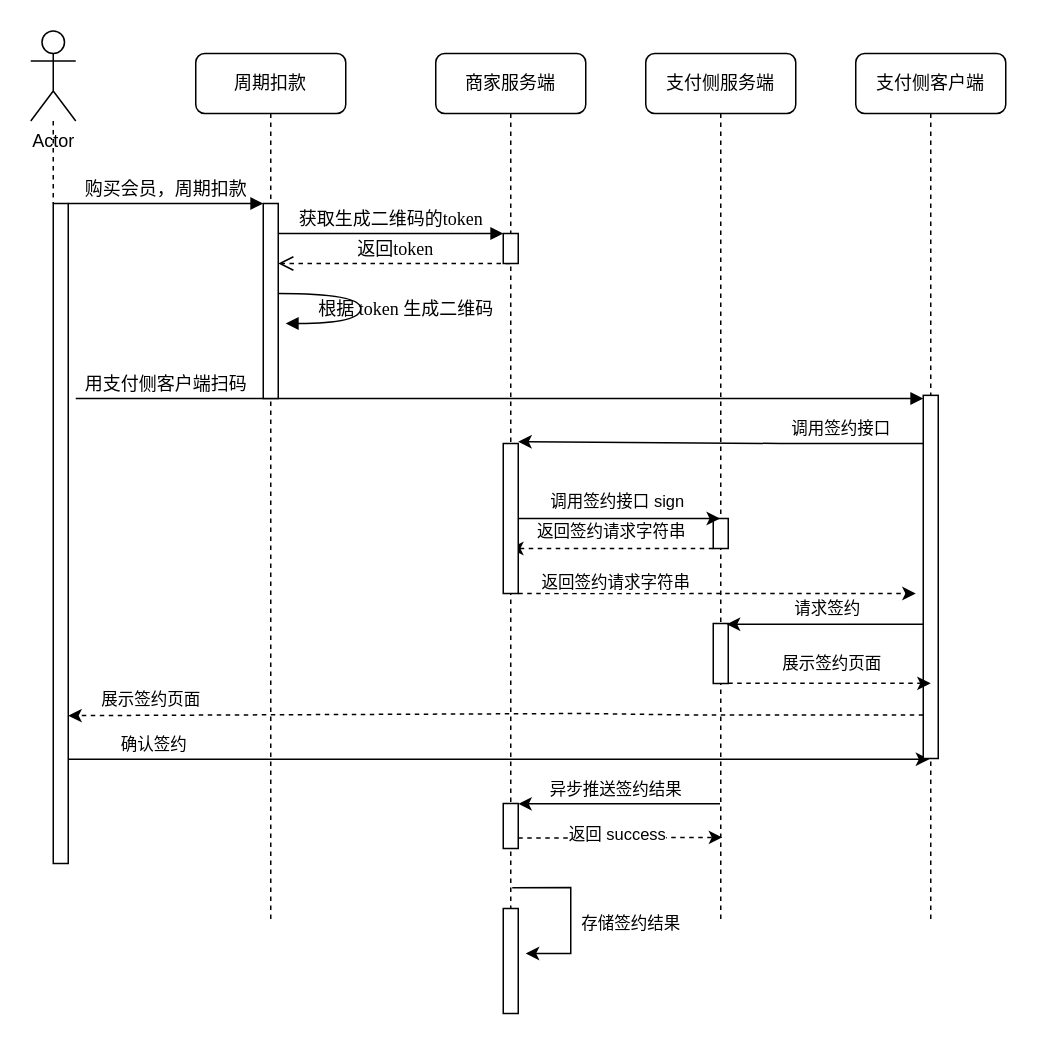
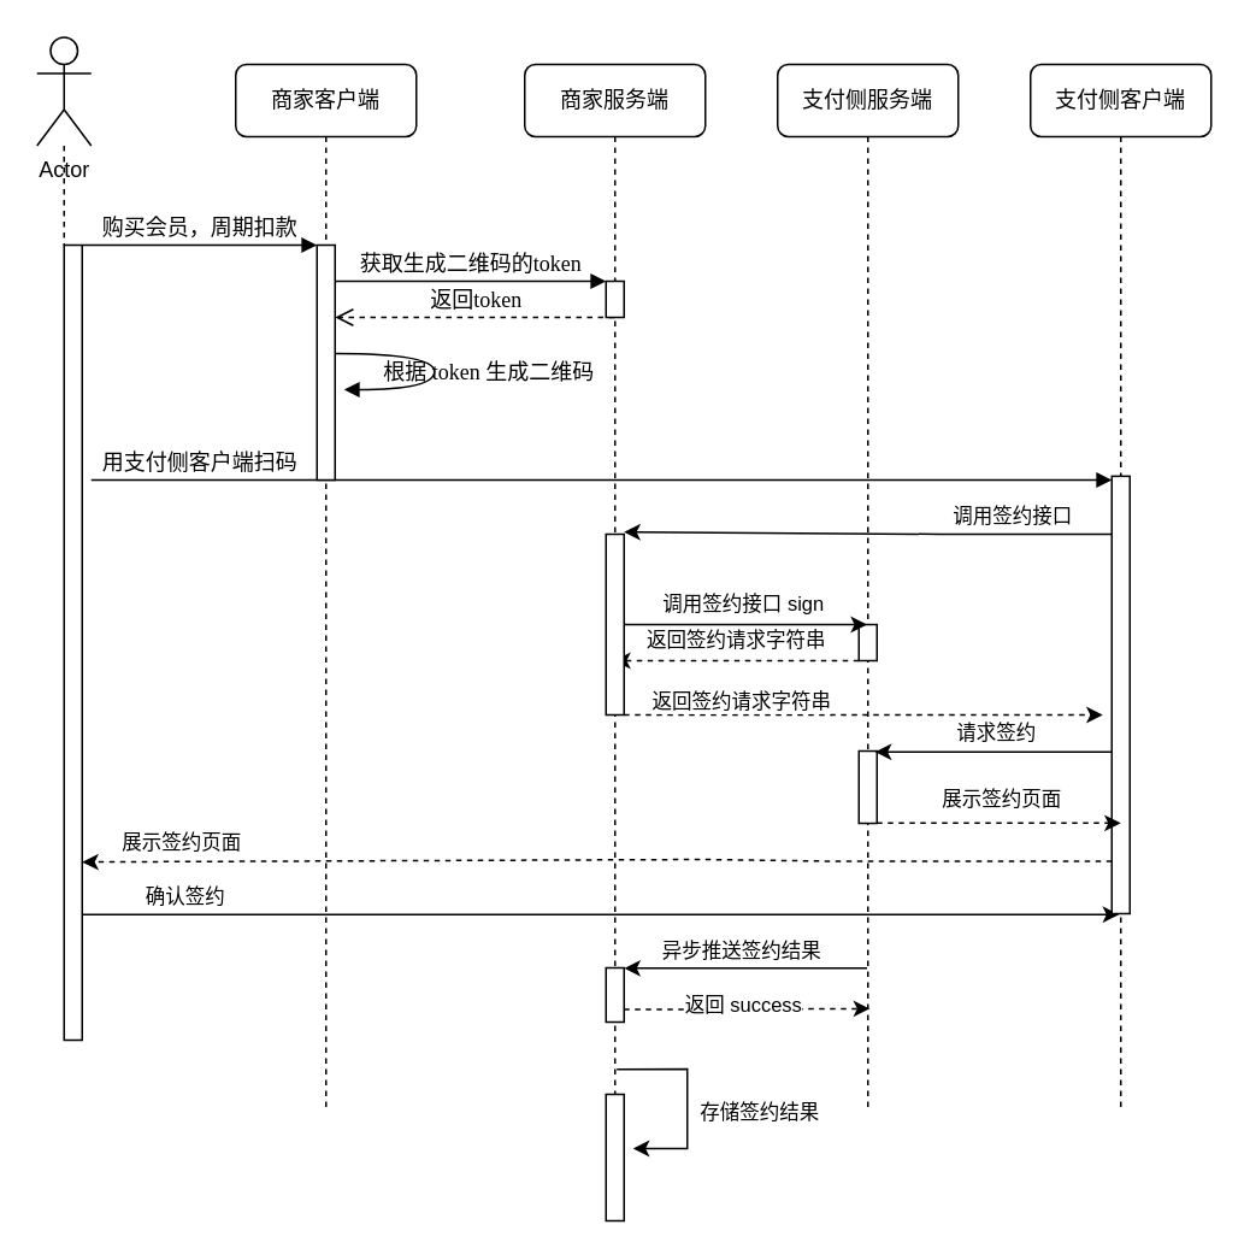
  <mxCell id="0" />
  <mxCell id="1" parent="0" />
- <mxCell id="2" value="周期扣款" style="shape=umlLifeline;perimeter=lifelinePerimeter;whiteSpace=wrap;html=1;container=0;collapsible=0;recursiveResize=0;outlineConnect=0;rounded=1;shadow=0;comic=0;labelBackgroundColor=none;strokeWidth=1;fontFamily=Verdana;fontSize=12;align=center;movable=1;resizable=1;rotatable=1;deletable=1;editable=1;connectable=1;" parent="1" vertex="1"><mxGeometry x="130" y="35" width="100" height="580" as="geometry" /></mxCell>
+ <mxCell id="2" value="商家客户端" style="shape=umlLifeline;perimeter=lifelinePerimeter;whiteSpace=wrap;html=1;container=0;collapsible=0;recursiveResize=0;outlineConnect=0;rounded=1;shadow=0;comic=0;labelBackgroundColor=none;strokeWidth=1;fontFamily=Verdana;fontSize=12;align=center;movable=1;resizable=1;rotatable=1;deletable=1;editable=1;connectable=1;" parent="1" vertex="1"><mxGeometry x="130" y="35" width="100" height="580" as="geometry" /></mxCell>
  <mxCell id="3" value="商家服务端" style="shape=umlLifeline;perimeter=lifelinePerimeter;whiteSpace=wrap;html=1;container=0;collapsible=0;recursiveResize=0;outlineConnect=0;rounded=1;shadow=0;comic=0;labelBackgroundColor=none;strokeWidth=1;fontFamily=Verdana;fontSize=12;align=center;movable=1;resizable=1;rotatable=1;deletable=1;editable=1;connectable=1;" parent="1" vertex="1"><mxGeometry x="290" y="35" width="100" height="580" as="geometry" /></mxCell>
  <mxCell id="4" style="edgeStyle=none;rounded=0;orthogonalLoop=1;jettySize=auto;html=1;entryX=1;entryY=0.007;entryDx=0;entryDy=0;entryPerimeter=0;endArrow=classic;endFill=1;" edge="1" parent="1" source="6" target="41"><mxGeometry relative="1" as="geometry" /></mxCell>
  <mxCell id="5" value="异步推送签约结果" style="edgeLabel;html=1;align=center;verticalAlign=middle;resizable=0;points=[];" vertex="1" connectable="0" parent="4"><mxGeometry x="0.346" y="1" relative="1" as="geometry"><mxPoint x="21" y="-11" as="offset" /></mxGeometry></mxCell>
  <mxCell id="6" value="支付侧服务端" style="shape=umlLifeline;perimeter=lifelinePerimeter;whiteSpace=wrap;html=1;container=0;collapsible=0;recursiveResize=0;outlineConnect=0;rounded=1;shadow=0;comic=0;labelBackgroundColor=none;strokeWidth=1;fontFamily=Verdana;fontSize=12;align=center;movable=1;resizable=1;rotatable=1;deletable=1;editable=1;connectable=1;" parent="1" vertex="1"><mxGeometry x="430" y="35" width="100" height="580" as="geometry" /></mxCell>
  <mxCell id="7" value="支付侧客户端" style="shape=umlLifeline;perimeter=lifelinePerimeter;whiteSpace=wrap;html=1;container=0;collapsible=0;recursiveResize=0;outlineConnect=0;rounded=1;shadow=0;comic=0;labelBackgroundColor=none;strokeWidth=1;fontFamily=Verdana;fontSize=12;align=center;movable=1;resizable=1;rotatable=1;deletable=1;editable=1;connectable=1;" parent="1" vertex="1"><mxGeometry x="570" y="35" width="100" height="580" as="geometry" /></mxCell>
  <mxCell id="8" value="" style="html=1;points=[];perimeter=orthogonalPerimeter;rounded=0;shadow=0;comic=0;labelBackgroundColor=none;strokeWidth=1;fontFamily=Verdana;fontSize=12;align=center;container=0;movable=1;resizable=1;rotatable=1;deletable=1;editable=1;connectable=1;" parent="1" vertex="1"><mxGeometry x="475" y="415" width="10" height="40" as="geometry" /></mxCell>
  <mxCell id="9" value="" style="html=1;points=[];perimeter=orthogonalPerimeter;rounded=0;shadow=0;comic=0;labelBackgroundColor=none;strokeWidth=1;fontFamily=Verdana;fontSize=12;align=center;container=0;movable=1;resizable=1;rotatable=1;deletable=1;editable=1;connectable=1;" parent="1" vertex="1"><mxGeometry x="335" y="605" width="10" height="70" as="geometry" /></mxCell>
  <mxCell id="10" value="" style="html=1;points=[];perimeter=orthogonalPerimeter;rounded=0;shadow=0;comic=0;labelBackgroundColor=none;strokeWidth=1;fontFamily=Verdana;fontSize=12;align=center;container=0;movable=1;resizable=1;rotatable=1;deletable=1;editable=1;connectable=1;" parent="1" vertex="1"><mxGeometry x="475" y="345" width="10" height="20" as="geometry" /></mxCell>
  <mxCell id="11" style="edgeStyle=none;rounded=0;orthogonalLoop=1;jettySize=auto;html=1;entryX=0.4;entryY=1.002;entryDx=0;entryDy=0;entryPerimeter=0;endArrow=classic;endFill=1;" edge="1" parent="1" source="13" target="23"><mxGeometry relative="1" as="geometry" /></mxCell>
  <mxCell id="12" value="确认签约" style="edgeLabel;html=1;align=center;verticalAlign=middle;resizable=0;points=[];" vertex="1" connectable="0" parent="11"><mxGeometry x="-0.805" y="-1" relative="1" as="geometry"><mxPoint y="-11" as="offset" /></mxGeometry></mxCell>
  <mxCell id="13" value="" style="html=1;points=[];perimeter=orthogonalPerimeter;rounded=0;shadow=0;comic=0;labelBackgroundColor=none;strokeWidth=1;fontFamily=Verdana;fontSize=12;align=center;container=0;movable=1;resizable=1;rotatable=1;deletable=1;editable=1;connectable=1;" parent="1" vertex="1"><mxGeometry x="35" y="135" width="10" height="440" as="geometry" /></mxCell>
  <mxCell id="14" style="edgeStyle=none;rounded=0;orthogonalLoop=1;jettySize=auto;html=1;dashed=1;endArrow=classic;endFill=1;" edge="1" parent="1" source="10" target="3"><mxGeometry relative="1" as="geometry"><mxPoint x="350" y="375" as="targetPoint" /><Array as="points"><mxPoint x="360" y="365" /></Array></mxGeometry></mxCell>
  <mxCell id="15" value="返回签约请求字符串" style="edgeLabel;html=1;align=center;verticalAlign=middle;resizable=0;points=[];container=0;" vertex="1" connectable="0" parent="14"><mxGeometry x="0.039" y="2" relative="1" as="geometry"><mxPoint x="1" y="-14" as="offset" /></mxGeometry></mxCell>
  <mxCell id="16" style="rounded=0;orthogonalLoop=1;jettySize=auto;html=1;dashed=1;endArrow=none;endFill=0;movable=1;resizable=1;rotatable=1;deletable=1;editable=1;connectable=1;" edge="1" parent="1" source="17" target="13"><mxGeometry relative="1" as="geometry" /></mxCell>
  <mxCell id="17" value="Actor" style="shape=umlActor;verticalLabelPosition=bottom;verticalAlign=top;html=1;outlineConnect=0;container=0;movable=1;resizable=1;rotatable=1;deletable=1;editable=1;connectable=1;" vertex="1" parent="1"><mxGeometry x="20" y="20" width="30" height="60" as="geometry" /></mxCell>
  <mxCell id="18" value="用支付侧客户端扫码" style="html=1;verticalAlign=bottom;endArrow=block;labelBackgroundColor=none;fontFamily=Verdana;fontSize=12;movable=1;resizable=1;rotatable=1;deletable=1;editable=1;connectable=1;" edge="1" parent="1"><mxGeometry x="-0.788" relative="1" as="geometry"><mxPoint x="50" y="265" as="sourcePoint" /><mxPoint x="615" y="265" as="targetPoint" /><mxPoint as="offset" /></mxGeometry></mxCell>
  <mxCell id="19" style="edgeStyle=none;rounded=0;orthogonalLoop=1;jettySize=auto;html=1;endArrow=classic;endFill=1;entryX=0.9;entryY=0.013;entryDx=0;entryDy=0;entryPerimeter=0;" edge="1" parent="1" source="23" target="8"><mxGeometry relative="1" as="geometry"><mxPoint x="490" y="415" as="targetPoint" /></mxGeometry></mxCell>
  <mxCell id="20" value="请求签约" style="edgeLabel;html=1;align=center;verticalAlign=middle;resizable=0;points=[];container=0;" vertex="1" connectable="0" parent="19"><mxGeometry x="0.176" relative="1" as="geometry"><mxPoint x="12" y="-11" as="offset" /></mxGeometry></mxCell>
  <mxCell id="21" value="" style="edgeStyle=none;rounded=0;orthogonalLoop=1;jettySize=auto;html=1;entryX=1;entryY=0.776;entryDx=0;entryDy=0;entryPerimeter=0;dashed=1;endArrow=classic;endFill=1;" edge="1" parent="1" source="23" target="13"><mxGeometry relative="1" as="geometry"><Array as="points"><mxPoint x="460" y="476" /><mxPoint x="390" y="475" /></Array></mxGeometry></mxCell>
  <mxCell id="22" value="展示签约页面" style="edgeLabel;html=1;align=center;verticalAlign=middle;resizable=0;points=[];container=0;" vertex="1" connectable="0" parent="21"><mxGeometry x="0.716" y="-3" relative="1" as="geometry"><mxPoint x="-26" y="-8" as="offset" /></mxGeometry></mxCell>
  <mxCell id="23" value="" style="html=1;points=[];perimeter=orthogonalPerimeter;rounded=0;shadow=0;comic=0;labelBackgroundColor=none;strokeWidth=1;fontFamily=Verdana;fontSize=12;align=center;movable=1;resizable=1;rotatable=1;deletable=1;editable=1;connectable=1;container=0;" parent="1" vertex="1"><mxGeometry x="615" y="262.9" width="10" height="242.1" as="geometry" /></mxCell>
  <mxCell id="24" style="edgeStyle=none;rounded=0;orthogonalLoop=1;jettySize=auto;html=1;entryX=0.5;entryY=0.793;entryDx=0;entryDy=0;entryPerimeter=0;dashed=1;endArrow=classic;endFill=1;" edge="1" parent="1" source="8" target="23"><mxGeometry relative="1" as="geometry" /></mxCell>
  <mxCell id="25" value="展示签约页面" style="edgeLabel;html=1;align=center;verticalAlign=middle;resizable=0;points=[];container=0;" vertex="1" connectable="0" parent="24"><mxGeometry x="0.423" y="-2" relative="1" as="geometry"><mxPoint x="-28" y="-15" as="offset" /></mxGeometry></mxCell>
  <mxCell id="26" value="" style="html=1;points=[];perimeter=orthogonalPerimeter;rounded=0;shadow=0;comic=0;labelBackgroundColor=none;strokeWidth=1;fontFamily=Verdana;fontSize=12;align=center;container=0;movable=1;resizable=1;rotatable=1;deletable=1;editable=1;connectable=1;" parent="1" vertex="1"><mxGeometry x="175" y="135" width="10" height="130" as="geometry" /></mxCell>
  <mxCell id="27" value="购买会员，周期扣款" style="html=1;verticalAlign=bottom;endArrow=block;entryX=0;entryY=0;labelBackgroundColor=none;fontFamily=Verdana;fontSize=12;edgeStyle=elbowEdgeStyle;elbow=vertical;movable=1;resizable=1;rotatable=1;deletable=1;editable=1;connectable=1;" parent="1" source="13" target="26" edge="1"><mxGeometry relative="1" as="geometry"><mxPoint x="110" y="145" as="sourcePoint" /></mxGeometry></mxCell>
  <mxCell id="28" value="返回token" style="html=1;verticalAlign=bottom;endArrow=open;dashed=1;endSize=8;labelBackgroundColor=none;fontFamily=Verdana;fontSize=12;edgeStyle=elbowEdgeStyle;elbow=horizontal;movable=1;resizable=1;rotatable=1;deletable=1;editable=1;connectable=1;" edge="1" parent="1" source="3"><mxGeometry relative="1" as="geometry"><mxPoint x="185" y="175" as="targetPoint" /><Array as="points"><mxPoint x="260" y="175" /><mxPoint x="290" y="175" /></Array><mxPoint x="315" y="175" as="sourcePoint" /></mxGeometry></mxCell>
  <mxCell id="29" value="根据 token 生成二维码" style="html=1;verticalAlign=bottom;endArrow=block;labelBackgroundColor=none;fontFamily=Verdana;fontSize=12;elbow=vertical;edgeStyle=orthogonalEdgeStyle;curved=1;exitX=1.038;exitY=0.345;exitPerimeter=0;movable=1;resizable=1;rotatable=1;deletable=1;editable=1;connectable=1;" edge="1" parent="1"><mxGeometry x="0.2" y="-30" relative="1" as="geometry"><mxPoint x="185" y="195" as="sourcePoint" /><mxPoint x="190" y="215" as="targetPoint" /><Array as="points"><mxPoint x="240" y="195" /><mxPoint x="240" y="215" /><mxPoint x="190" y="215" /></Array><mxPoint x="30" y="30" as="offset" /></mxGeometry></mxCell>
  <mxCell id="30" value="" style="html=1;points=[];perimeter=orthogonalPerimeter;rounded=0;shadow=0;comic=0;labelBackgroundColor=none;strokeWidth=1;fontFamily=Verdana;fontSize=12;align=center;container=0;movable=1;resizable=1;rotatable=1;deletable=1;editable=1;connectable=1;" parent="1" vertex="1"><mxGeometry x="335" y="155" width="10" height="20" as="geometry" /></mxCell>
  <mxCell id="31" value="获取生成二维码的token" style="html=1;verticalAlign=bottom;endArrow=block;entryX=0;entryY=0;labelBackgroundColor=none;fontFamily=Verdana;fontSize=12;edgeStyle=elbowEdgeStyle;elbow=vertical;movable=1;resizable=1;rotatable=1;deletable=1;editable=1;connectable=1;" parent="1" source="26" target="30" edge="1"><mxGeometry relative="1" as="geometry"><mxPoint x="260" y="155" as="sourcePoint" /></mxGeometry></mxCell>
  <mxCell id="32" value="" style="edgeStyle=none;rounded=0;orthogonalLoop=1;jettySize=auto;html=1;endArrow=classic;endFill=1;" edge="1" parent="1" source="34" target="6"><mxGeometry relative="1" as="geometry"><Array as="points"><mxPoint x="380" y="345" /></Array></mxGeometry></mxCell>
  <mxCell id="33" value="调用签约接口 sign" style="edgeLabel;html=1;align=center;verticalAlign=middle;resizable=0;points=[];container=0;" vertex="1" connectable="0" parent="32"><mxGeometry x="-0.257" y="5" relative="1" as="geometry"><mxPoint x="15" y="-7" as="offset" /></mxGeometry></mxCell>
  <mxCell id="34" value="" style="html=1;points=[];perimeter=orthogonalPerimeter;container=0;" vertex="1" parent="1"><mxGeometry x="335" y="295" width="10" height="100" as="geometry" /></mxCell>
  <mxCell id="35" style="edgeStyle=none;rounded=0;orthogonalLoop=1;jettySize=auto;html=1;dashed=1;endArrow=classic;endFill=1;" edge="1" parent="1" source="34"><mxGeometry relative="1" as="geometry"><mxPoint x="610" y="395" as="targetPoint" /></mxGeometry></mxCell>
  <mxCell id="36" value="返回签约请求字符串" style="edgeLabel;html=1;align=center;verticalAlign=middle;resizable=0;points=[];container=0;" vertex="1" connectable="0" parent="35"><mxGeometry x="-0.668" y="-3" relative="1" as="geometry"><mxPoint x="20" y="-11" as="offset" /></mxGeometry></mxCell>
  <mxCell id="37" style="edgeStyle=none;rounded=0;orthogonalLoop=1;jettySize=auto;html=1;endArrow=classic;endFill=1;entryX=1;entryY=-0.012;entryDx=0;entryDy=0;entryPerimeter=0;" edge="1" parent="1" source="23" target="34"><mxGeometry relative="1" as="geometry"><Array as="points"><mxPoint x="520" y="295" /></Array></mxGeometry></mxCell>
  <mxCell id="38" value="调用签约接口" style="edgeLabel;html=1;align=center;verticalAlign=middle;resizable=0;points=[];container=0;" vertex="1" connectable="0" parent="37"><mxGeometry x="0.082" y="2" relative="1" as="geometry"><mxPoint x="91" y="-12" as="offset" /></mxGeometry></mxCell>
  <mxCell id="39" style="edgeStyle=none;rounded=0;orthogonalLoop=1;jettySize=auto;html=1;entryX=0.51;entryY=0.901;entryDx=0;entryDy=0;entryPerimeter=0;endArrow=classic;endFill=1;dashed=1;" edge="1" parent="1" source="41" target="6"><mxGeometry relative="1" as="geometry"><Array as="points"><mxPoint x="390" y="558" /></Array></mxGeometry></mxCell>
  <mxCell id="40" value="返回 success" style="edgeLabel;html=1;align=center;verticalAlign=middle;resizable=0;points=[];" vertex="1" connectable="0" parent="39"><mxGeometry x="-0.412" relative="1" as="geometry"><mxPoint x="25" y="-3" as="offset" /></mxGeometry></mxCell>
  <mxCell id="41" value="" style="html=1;points=[];perimeter=orthogonalPerimeter;rounded=0;shadow=0;comic=0;labelBackgroundColor=none;strokeWidth=1;fontFamily=Verdana;fontSize=12;align=center;container=0;movable=1;resizable=1;rotatable=1;deletable=1;editable=1;connectable=1;" vertex="1" parent="1"><mxGeometry x="335" y="535" width="10" height="30" as="geometry" /></mxCell>
  <mxCell id="42" value="存储签约结果" style="endArrow=classic;html=1;rounded=0;exitX=0.51;exitY=0.959;exitDx=0;exitDy=0;exitPerimeter=0;endFill=1;" edge="1" parent="1" source="3"><mxGeometry x="0.115" y="40" width="50" height="50" relative="1" as="geometry"><mxPoint x="410" y="465" as="sourcePoint" /><mxPoint x="350" y="635" as="targetPoint" /><Array as="points"><mxPoint x="380" y="591" /><mxPoint x="380" y="635" /></Array><mxPoint as="offset" /></mxGeometry></mxCell>
